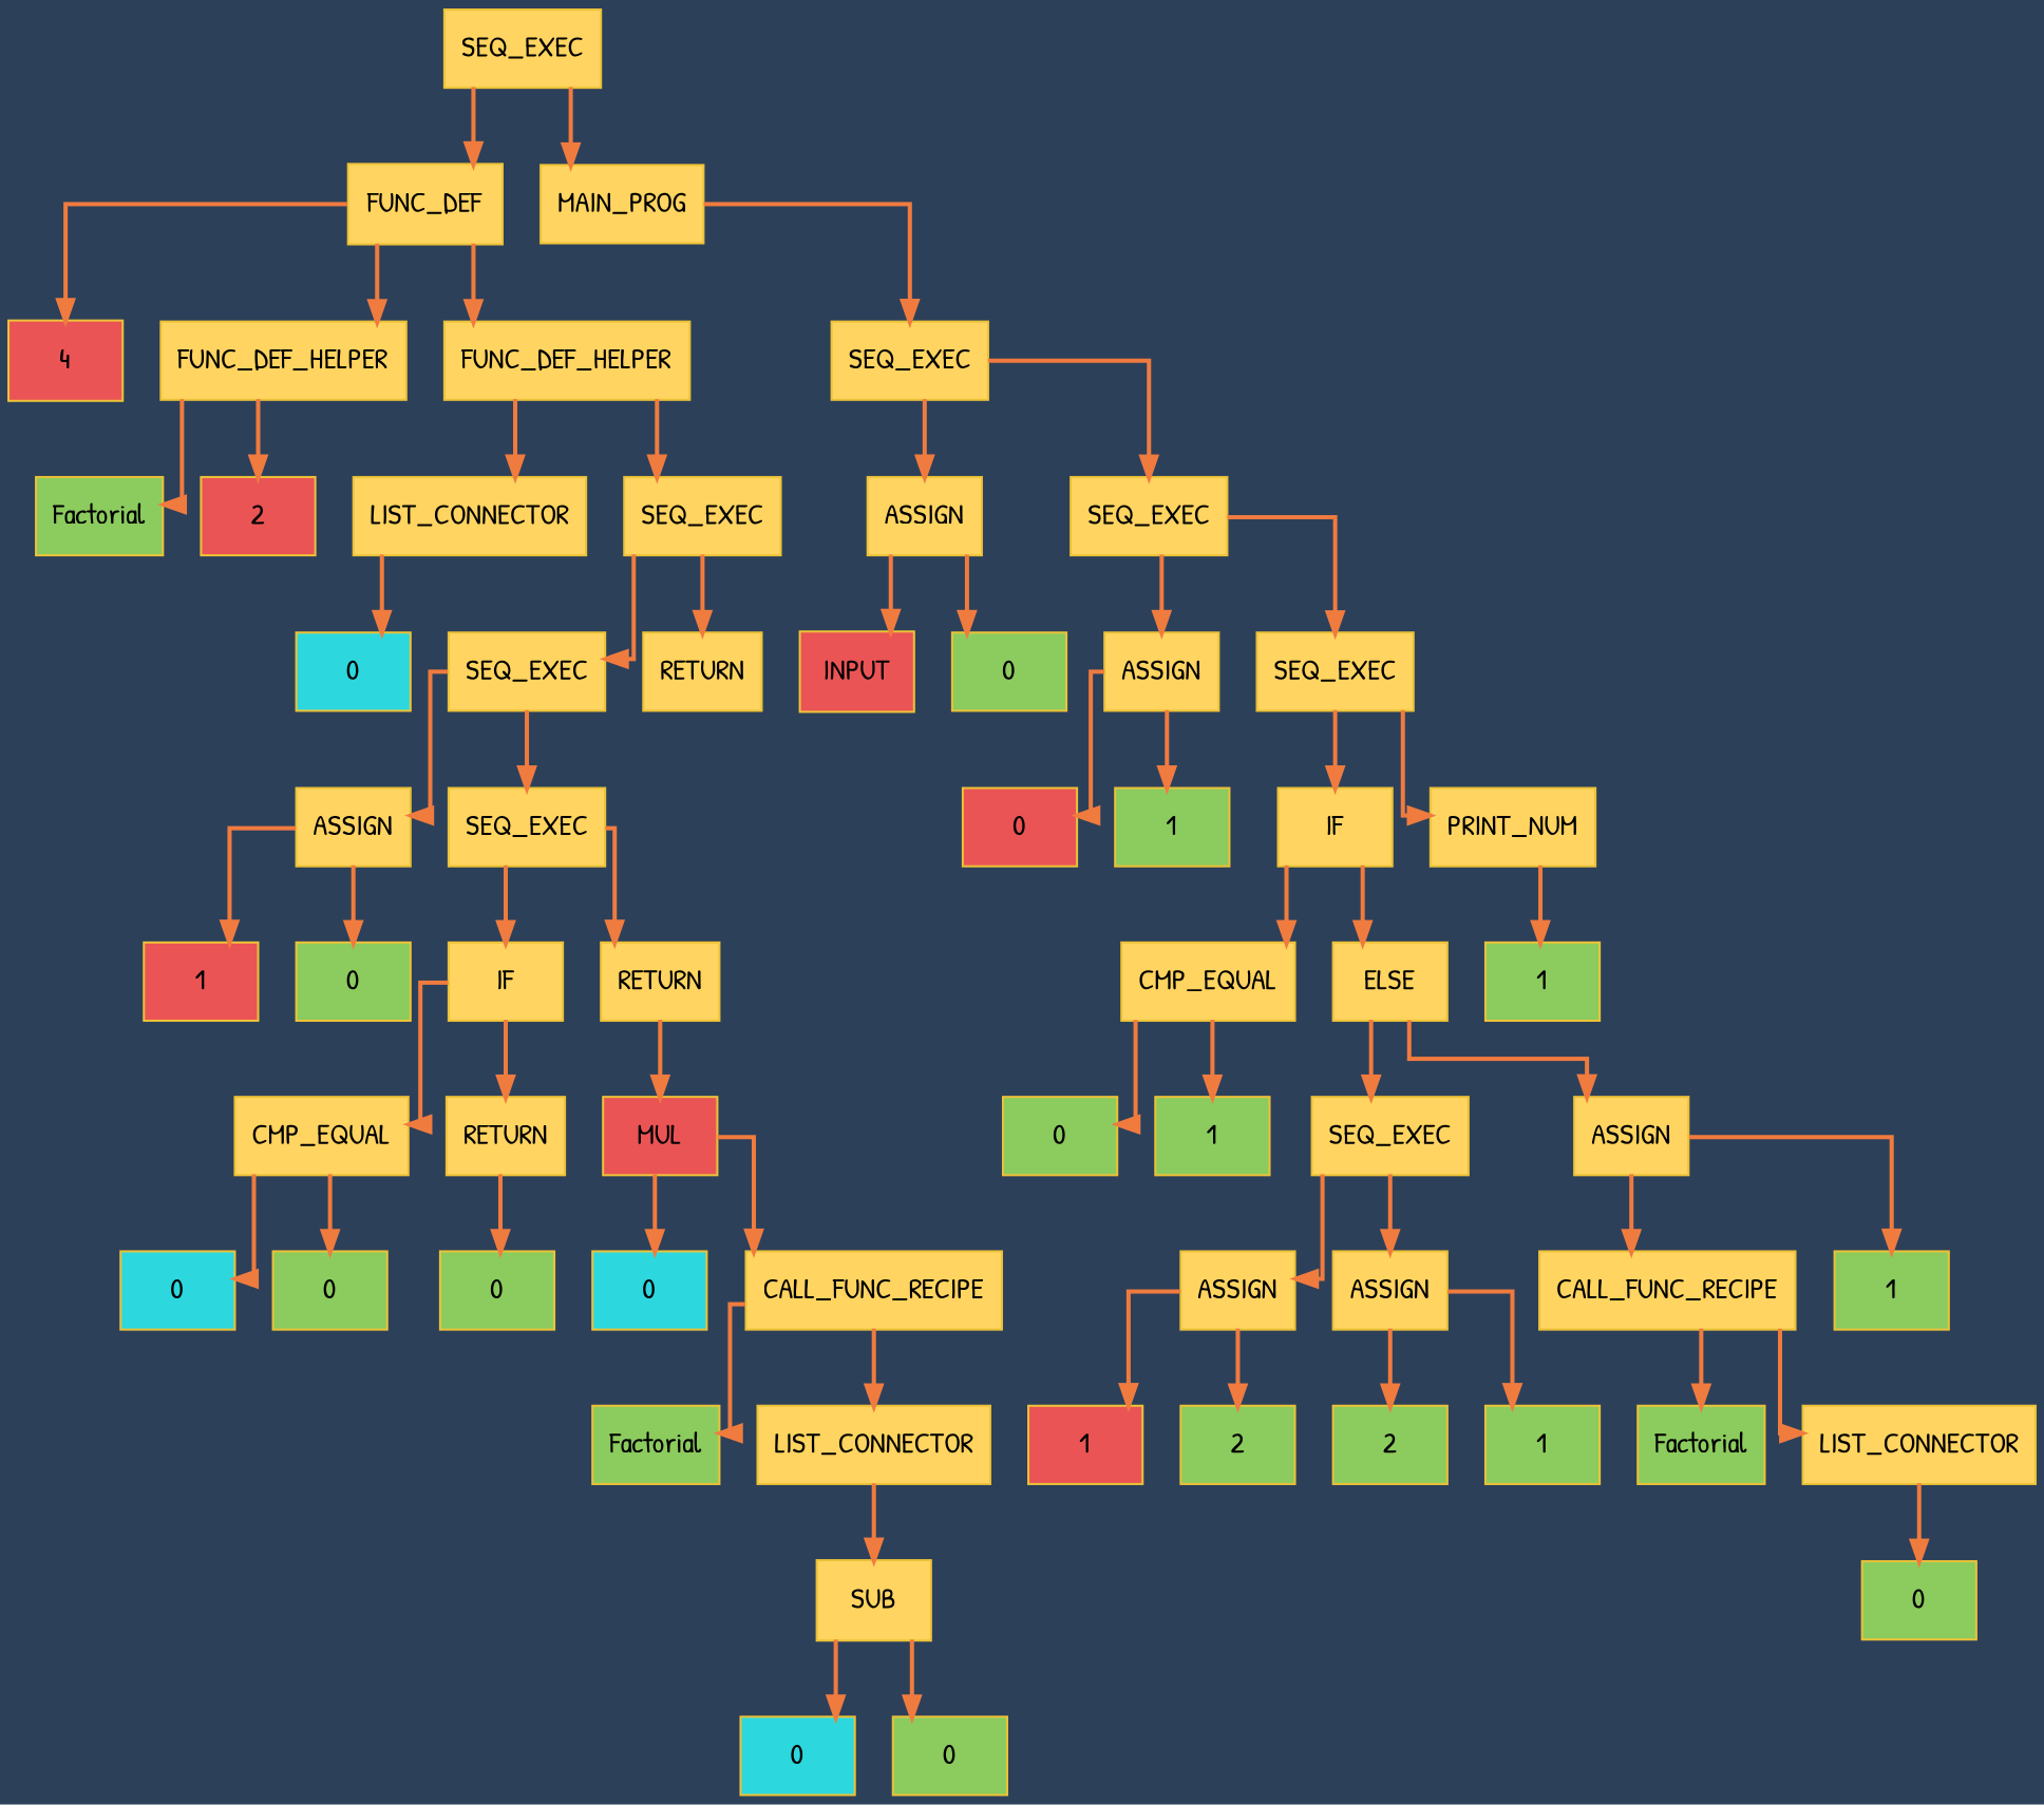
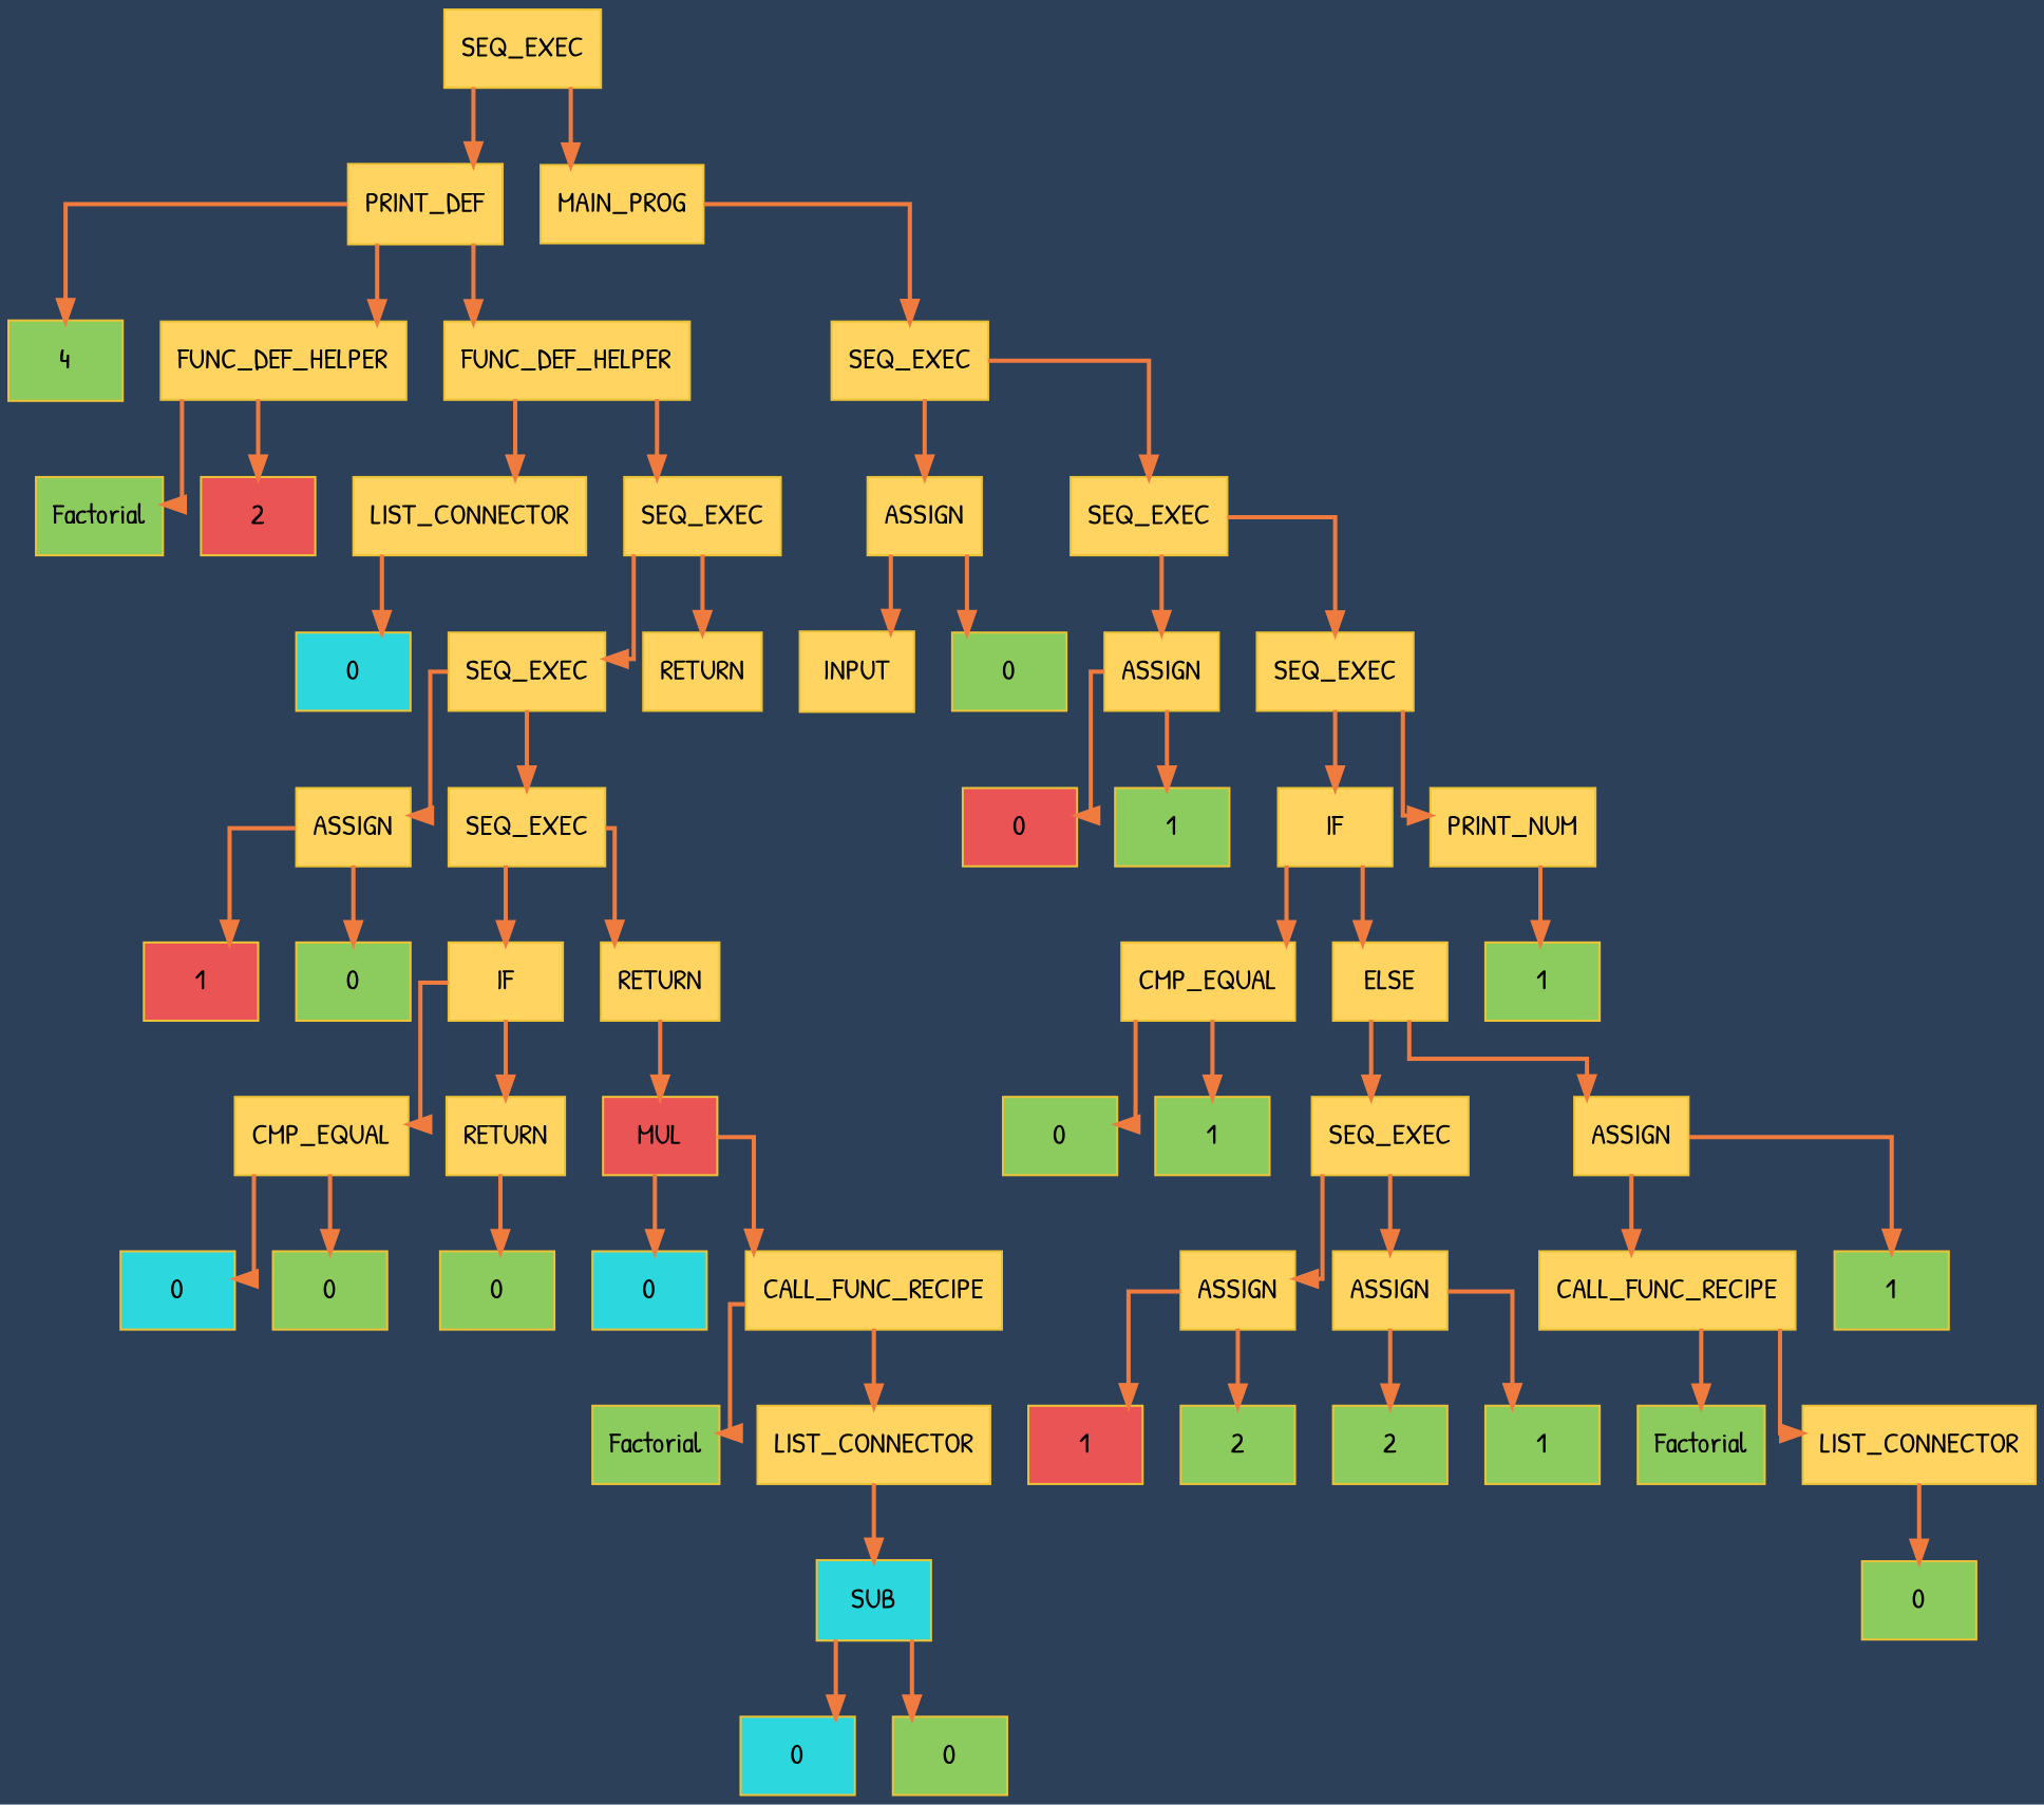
  digraph {
    bgcolor="#2D4059"
    fontname="Patrick Hand"
    splines=ortho
    node [color="#ECC237" fillcolor="#FFD460" fontname="Patrick Hand" shape=record style=filled]
    edge [color="#F07B3F" fontname="Patrick Hand" penwidth=2]
    n1 [label=MAIN_PROG]
-   n2 [label=FUNC_DEF]
-   n3 [fillcolor="#EA5455" label=4]
+   n2 [label=PRINT_DEF]
+   n3 [fillcolor="#8ccb5e" label=4]
    n4 [label=SEQ_EXEC]
    n5 [label=PRINT_NUM]
    n6 [label=IF]
    n7 [label=ASSIGN]
    n8 [label=SEQ_EXEC]
    n9 [fillcolor="#8ccb5e" label=1]
    n10 [label=CALL_FUNC_RECIPE]
    n11 [label=LIST_CONNECTOR]
    n12 [fillcolor="#8ccb5e" label=Factorial]
    n13 [label=ASSIGN]
    n14 [label=ASSIGN]
    n15 [fillcolor="#8ccb5e" label=1]
    n16 [fillcolor="#8ccb5e" label=2]
    n17 [fillcolor="#8ccb5e" label=2]
    n18 [fillcolor="#EA5455" label=1]
    n19 [fillcolor="#8ccb5e" label=1]
    n20 [fillcolor="#8ccb5e" label=0]
    n21 [label=ELSE]
    n22 [label=CMP_EQUAL]
    n23 [label=SEQ_EXEC]
    n24 [label=ASSIGN]
    n25 [label=SEQ_EXEC]
    n26 [label=ASSIGN]
    n27 [fillcolor="#8ccb5e" label=1]
    n28 [fillcolor="#EA5455" label=0]
    n29 [fillcolor="#8ccb5e" label=0]
-   n30 [fillcolor="#EA5455" label=INPUT]
+   n30 [label=INPUT]
    n31 [label=RETURN]
    n32 [label=SEQ_EXEC]
    n33 [fillcolor="#8ccb5e" label=0]
    n34 [fillcolor="#2cd8de" label=0]
    n35 [label=LIST_CONNECTOR]
    n36 [fillcolor="#8ccb5e" label=Factorial]
    n37 [label=CALL_FUNC_RECIPE]
    n38 [fillcolor="#2cd8de" label=0]
    n39 [label=RETURN]
    n40 [label=IF]
    n41 [label=SEQ_EXEC]
    n42 [label=ASSIGN]
    n43 [fillcolor="#8ccb5e" label=0]
    n44 [fillcolor="#2cd8de" label=0]
    n45 [label=RETURN]
    n46 [label=CMP_EQUAL]
    n47 [fillcolor="#8ccb5e" label=0]
    n48 [fillcolor="#EA5455" label=1]
    n49 [label=SEQ_EXEC]
    n50 [label=LIST_CONNECTOR]
    n51 [label=FUNC_DEF_HELPER]
    n52 [label=FUNC_DEF_HELPER]
    n53 [fillcolor="#EA5455" label=2]
    n54 [fillcolor="#8ccb5e" label=Factorial]
    n55 [fillcolor="#8ccb5e" label=1]
    n56 [fillcolor="#8ccb5e" label=0]
-   n57 [label=SUB]
+   n57 [fillcolor="#2cd8de" label=SUB]
    n58 [fillcolor="#EA5455" label=MUL]
    n59 [fillcolor="#8ccb5e" label=0]
    n60 [fillcolor="#2cd8de" label=0]
    n61 [label=SEQ_EXEC]
    subgraph sub_1 {
      rank=same
      n1
      n2
    }
    subgraph sub_2 {
      rank=same
      n3
      n4
    }
    subgraph sub_3 {
      rank=same
      n5
      n6
    }
    subgraph sub_4 {
      rank=same
      n7
      n8
    }
    subgraph sub_5 {
      rank=same
      n9
      n10
    }
    subgraph sub_6 {
      rank=same
      n11
      n12
    }
    subgraph sub_7 {
      rank=same
      n13
      n14
    }
    subgraph sub_8 {
      rank=same
      n15
      n16
    }
    subgraph sub_9 {
      rank=same
      n17
      n18
    }
    subgraph sub_10 {
      rank=same
      n19
      n20
    }
    subgraph sub_11 {
      rank=same
      n21
      n22
    }
    subgraph sub_12 {
      rank=same
      n23
      n24
    }
    subgraph sub_13 {
      rank=same
      n25
      n26
    }
    subgraph sub_14 {
      rank=same
      n27
      n28
    }
    subgraph sub_15 {
      rank=same
      n29
      n30
    }
    subgraph sub_16 {
      rank=same
      n31
      n32
    }
    subgraph sub_17 {
      rank=same
      n33
      n34
    }
    subgraph sub_18 {
      rank=same
      n35
      n36
    }
    subgraph sub_19 {
      rank=same
      n37
      n38
    }
    subgraph sub_20 {
      rank=same
      n39
      n40
    }
    subgraph sub_21 {
      rank=same
      n41
      n42
    }
    subgraph sub_22 {
      rank=same
      n43
      n44
    }
    subgraph sub_23 {
      rank=same
      n45
      n46
    }
    subgraph sub_24 {
      rank=same
      n47
      n48
    }
    subgraph sub_25 {
      rank=same
      n49
      n50
    }
    subgraph sub_26 {
      rank=same
      n51
      n52
    }
    subgraph sub_27 {
      rank=same
      n53
      n54
    }
    n1 -> n4
    n2 -> n1 [style=invis color="" penwidth=""]
    n2 -> n3
    n2 -> n51
    n2 -> n52
    n3 -> n4 [style=invis color="" penwidth=""]
    n4 -> n25
    n4 -> n26
    n5 -> n55
    n6 -> n5 [style=invis color="" penwidth=""]
    n6 -> n21
    n6 -> n22
    n7 -> n9
    n7 -> n10
    n8 -> n7 [style=invis color="" penwidth=""]
    n8 -> n13
    n8 -> n14
    n10 -> n9 [style=invis color="" penwidth=""]
    n10 -> n11
    n10 -> n12
    n11 -> n56
    n12 -> n11 [style=invis color="" penwidth=""]
    n13 -> n15
    n13 -> n16
    n14 -> n13 [style=invis color="" penwidth=""]
    n14 -> n17
    n14 -> n18
    n16 -> n15 [style=invis color="" penwidth=""]
    n18 -> n17 [style=invis color="" penwidth=""]
    n20 -> n19 [style=invis color="" penwidth=""]
    n21 -> n7
    n21 -> n8
    n22 -> n19
    n22 -> n20
    n22 -> n21 [style=invis color="" penwidth=""]
    n23 -> n5
    n23 -> n6
    n24 -> n23 [style=invis color="" penwidth=""]
    n24 -> n27
    n24 -> n28
    n25 -> n23
    n25 -> n24
    n26 -> n25 [style=invis color="" penwidth=""]
    n26 -> n29
    n26 -> n30
    n28 -> n27 [style=invis color="" penwidth=""]
    n30 -> n29 [style=invis color="" penwidth=""]
    n32 -> n31 [style=invis color="" penwidth=""]
    n32 -> n41
    n32 -> n42
    n34 -> n33 [style=invis color="" penwidth=""]
    n35 -> n57
    n36 -> n35 [style=invis color="" penwidth=""]
    n37 -> n35
    n37 -> n36
    n38 -> n37 [style=invis color="" penwidth=""]
    n39 -> n58
    n40 -> n39 [style=invis color="" penwidth=""]
    n40 -> n45
    n40 -> n46
    n41 -> n39
    n41 -> n40
    n42 -> n41 [style=invis color="" penwidth=""]
    n42 -> n47
    n42 -> n48
    n44 -> n43 [style=invis color="" penwidth=""]
    n45 -> n59
    n46 -> n43
    n46 -> n44
    n46 -> n45 [style=invis color="" penwidth=""]
    n48 -> n47 [style=invis color="" penwidth=""]
    n49 -> n31
    n49 -> n32
    n50 -> n49 [style=invis color="" penwidth=""]
    n50 -> n60
    n51 -> n49
    n51 -> n50
    n52 -> n51 [style=invis color="" penwidth=""]
    n52 -> n53
    n52 -> n54
    n54 -> n53 [style=invis color="" penwidth=""]
    n57 -> n33
    n57 -> n34
    n58 -> n37
    n58 -> n38
    n61 -> n1
    n61 -> n2
  }
